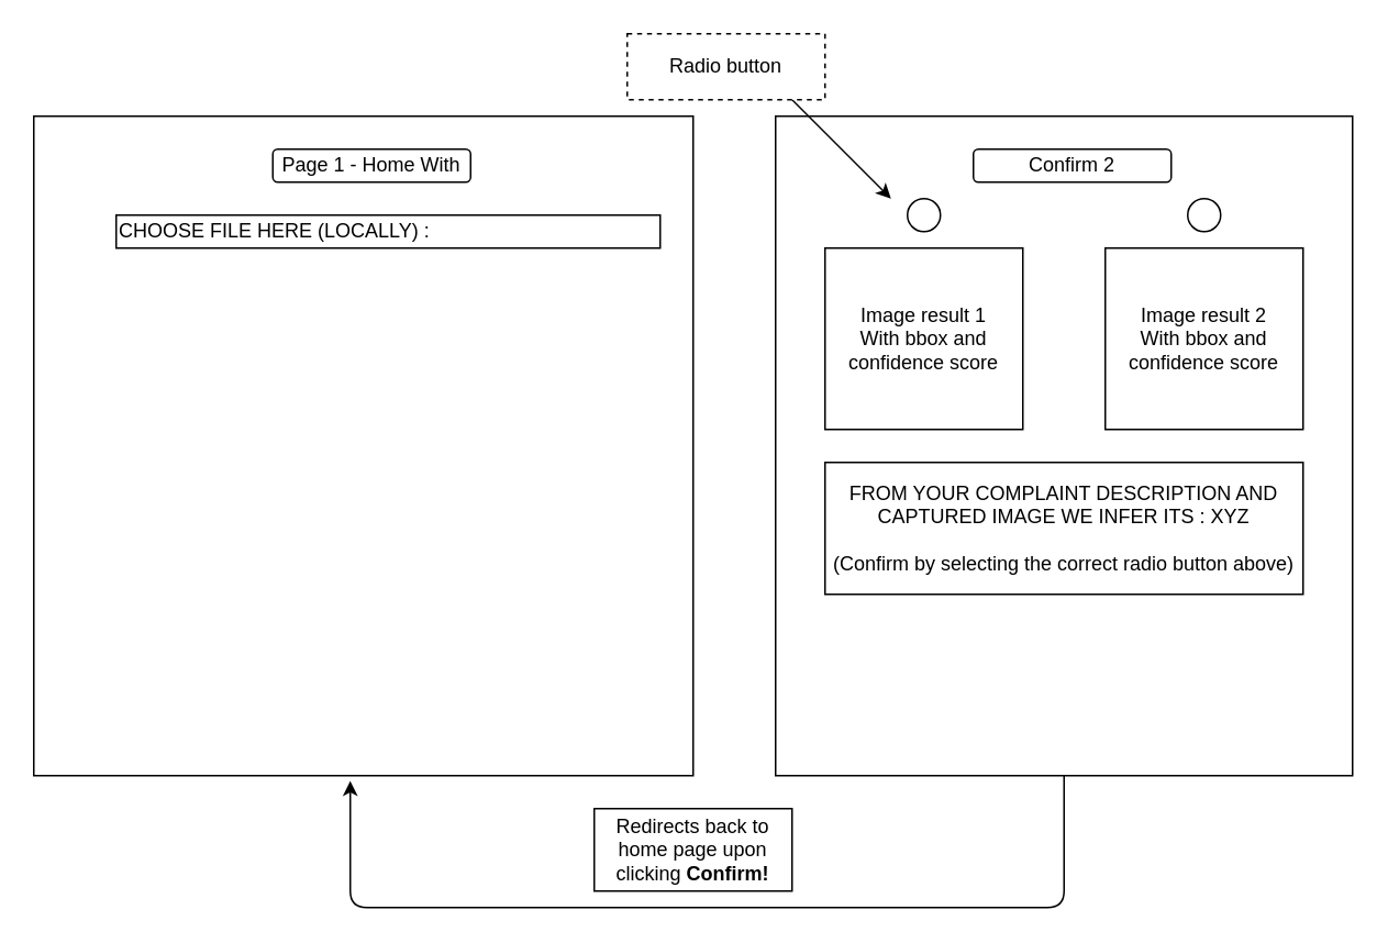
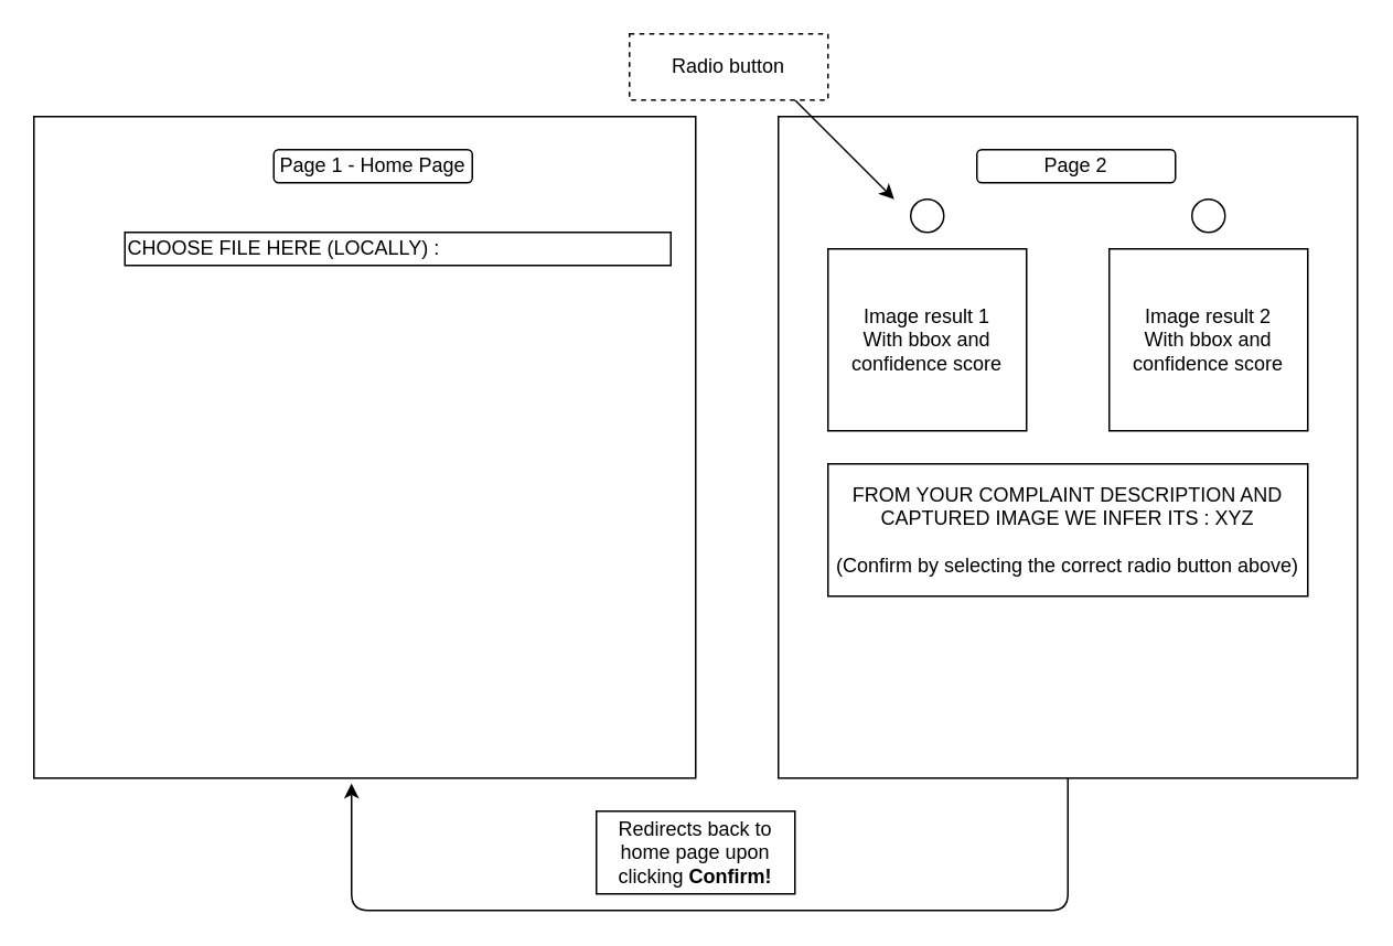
  <mxCell id="0" />
  <mxCell id="1" parent="0" />
  <mxCell id="2" value="" style="whiteSpace=wrap;html=1;aspect=fixed;" vertex="1" parent="1"><mxGeometry x="20" y="70" width="400" height="400" as="geometry" /></mxCell>
- <mxCell id="3" value="CHOOSE FILE HERE (LOCALLY) :" style="rounded=0;whiteSpace=wrap;html=1;align=left;" vertex="1" parent="1"><mxGeometry x="70" y="130" width="330" height="20" as="geometry" /></mxCell>
- <mxCell id="4" value="Page 1 - Home With" style="rounded=1;whiteSpace=wrap;html=1;" vertex="1" parent="1"><mxGeometry x="165" y="90" width="120" height="20" as="geometry" /></mxCell>
+ <mxCell id="3" value="CHOOSE FILE HERE (LOCALLY) :" style="rounded=0;whiteSpace=wrap;html=1;align=left;" vertex="1" parent="1"><mxGeometry x="75" y="140" width="330" height="20" as="geometry" /></mxCell>
+ <mxCell id="4" value="Page 1 - Home Page" style="rounded=1;whiteSpace=wrap;html=1;" vertex="1" parent="1"><mxGeometry x="165" y="90" width="120" height="20" as="geometry" /></mxCell>
  <mxCell id="5" value="" style="rounded=0;whiteSpace=wrap;html=1;" vertex="1" parent="1"><mxGeometry x="470" y="70" width="350" height="400" as="geometry" /></mxCell>
- <mxCell id="6" value="Confirm 2" style="rounded=1;whiteSpace=wrap;html=1;" vertex="1" parent="1"><mxGeometry x="590" y="90" width="120" height="20" as="geometry" /></mxCell>
+ <mxCell id="6" value="Page 2" style="rounded=1;whiteSpace=wrap;html=1;" vertex="1" parent="1"><mxGeometry x="590" y="90" width="120" height="20" as="geometry" /></mxCell>
  <mxCell id="7" value="Image result 1&lt;br&gt;With bbox and confidence score" style="rounded=0;whiteSpace=wrap;html=1;" vertex="1" parent="1"><mxGeometry x="500" y="150" width="120" height="110" as="geometry" /></mxCell>
  <mxCell id="8" value="Image result 2&lt;br&gt;With bbox and confidence score" style="rounded=0;whiteSpace=wrap;html=1;" vertex="1" parent="1"><mxGeometry x="670" y="150" width="120" height="110" as="geometry" /></mxCell>
  <mxCell id="9" value="" style="ellipse;whiteSpace=wrap;html=1;aspect=fixed;" vertex="1" parent="1"><mxGeometry x="550" y="120" width="20" height="20" as="geometry" /></mxCell>
  <mxCell id="10" value="" style="ellipse;whiteSpace=wrap;html=1;aspect=fixed;" vertex="1" parent="1"><mxGeometry x="720" y="120" width="20" height="20" as="geometry" /></mxCell>
  <mxCell id="11" value="" style="endArrow=classic;html=1;entryX=0.2;entryY=0.125;entryDx=0;entryDy=0;entryPerimeter=0;" edge="1" parent="1" target="5"><mxGeometry width="50" height="50" relative="1" as="geometry"><mxPoint x="480" y="60" as="sourcePoint" /><mxPoint x="430" y="160" as="targetPoint" /></mxGeometry></mxCell>
  <mxCell id="12" value="Radio button" style="rounded=0;whiteSpace=wrap;html=1;dashed=1;" vertex="1" parent="1"><mxGeometry x="380" y="20" width="120" height="40" as="geometry" /></mxCell>
  <mxCell id="13" value="FROM YOUR COMPLAINT DESCRIPTION AND CAPTURED IMAGE WE INFER ITS : XYZ&lt;br&gt;&lt;br&gt;(Confirm by selecting the correct radio button above)" style="rounded=0;whiteSpace=wrap;html=1;" vertex="1" parent="1"><mxGeometry x="500" y="280" width="290" height="80" as="geometry" /></mxCell>
  <mxCell id="14" value="" style="endArrow=classic;html=1;exitX=0.5;exitY=1;exitDx=0;exitDy=0;entryX=0.48;entryY=1.008;entryDx=0;entryDy=0;entryPerimeter=0;" edge="1" parent="1" source="5" target="2"><mxGeometry width="50" height="50" relative="1" as="geometry"><mxPoint x="380" y="400" as="sourcePoint" /><mxPoint x="200" y="550" as="targetPoint" /><Array as="points"><mxPoint x="645" y="550" /><mxPoint x="212" y="550" /></Array></mxGeometry></mxCell>
  <mxCell id="15" value="Redirects back to home page upon clicking &lt;b&gt;Confirm!&lt;/b&gt;" style="whiteSpace=wrap;html=1;strokeWidth=1;" vertex="1" parent="1"><mxGeometry x="360" y="490" width="120" height="50" as="geometry" /></mxCell>
